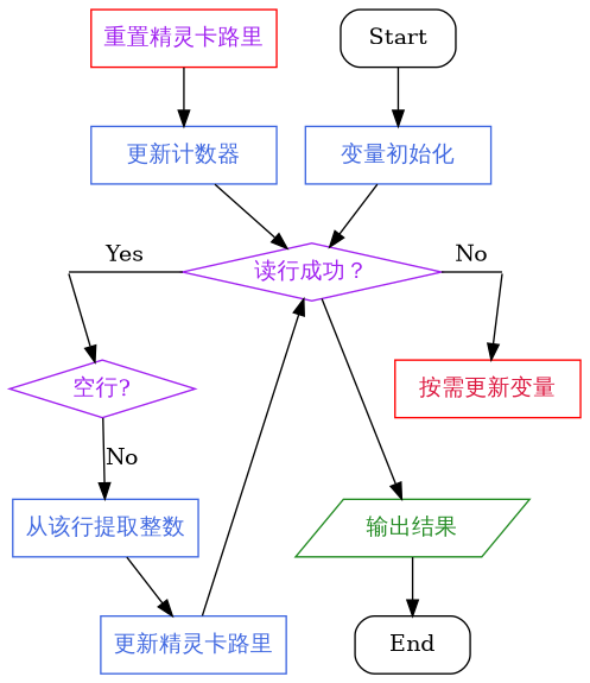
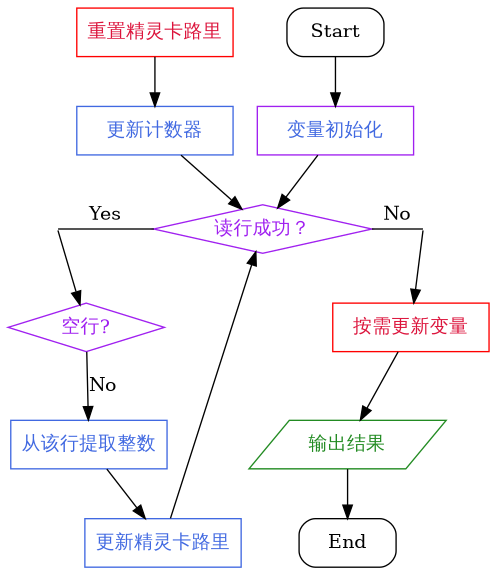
  digraph {
    node [shape=rect]
    read_yes [height=0 shape=point style=invis width=0]
    n2 [color=purple fontcolor=purple height=0.5 label="空行?" shape=diamond width=1.618]
    n3 [color=purple fontcolor=purple height=0.5 label="读行成功？" shape=diamond width=1.618]
    n4 [color=royalblue fontcolor=royalblue height=0.5 label="从该行提取整数" width=1.618]
    n5 [color=royalblue fontcolor=royalblue height=0.5 label="更新精灵卡路里" width=1.618]
    n6 [color=royalblue fontcolor=royalblue height=0.5 label="更新计数器" width=1.618]
-   n7 [color=red fontcolor=purple height=0.5 label="重置精灵卡路里" width=1.618]
+   n7 [color=red fontcolor=crimson height=0.5 label="重置精灵卡路里" width=1.618]
    read_no [height=0 shape=point style=invis width=0]
    n9 [color=red fontcolor=crimson height=0.5 label="按需更新变量" width=1.618]
    n10 [color=forestgreen fontcolor=forestgreen height=0.5 label="输出结果" shape=parallelogram width=1.618]
    Start [height=0.5 shape=box style=rounded width=1]
-   n12 [color=royalblue fontcolor=royalblue height=0.5 label="变量初始化" width=1.618]
+   n12 [color=purple fontcolor=royalblue height=0.5 label="变量初始化" width=1.618]
    End [height=0.5 shape=box style=rounded width=1]
    subgraph sub_1 {
      read_yes
      n2
      n3
      n4
      n5
      n6
      n7
    }
    subgraph sub_2 {
      read_no
      n9
      n10
    }
    subgraph sub_3 {
      n10
      Start
      n12
      End
      subgraph sub_4 {
        rank=same
        read_yes
        n3
        read_no
      }
    }
    read_yes -> n2
    read_yes -> n3 [arrowtail=none dir=back label=Yes minlen=2]
    n2 -> n4 [label=No]
    n3 -> read_no [arrowhead=none label=No]
    n4 -> n5
    n5 -> n3
    n6 -> n3
    n7 -> n6
    read_no -> n9
-   n3 -> n10
+   n9 -> n10
    n10 -> End
    Start -> n12
    n12 -> n3
  }
